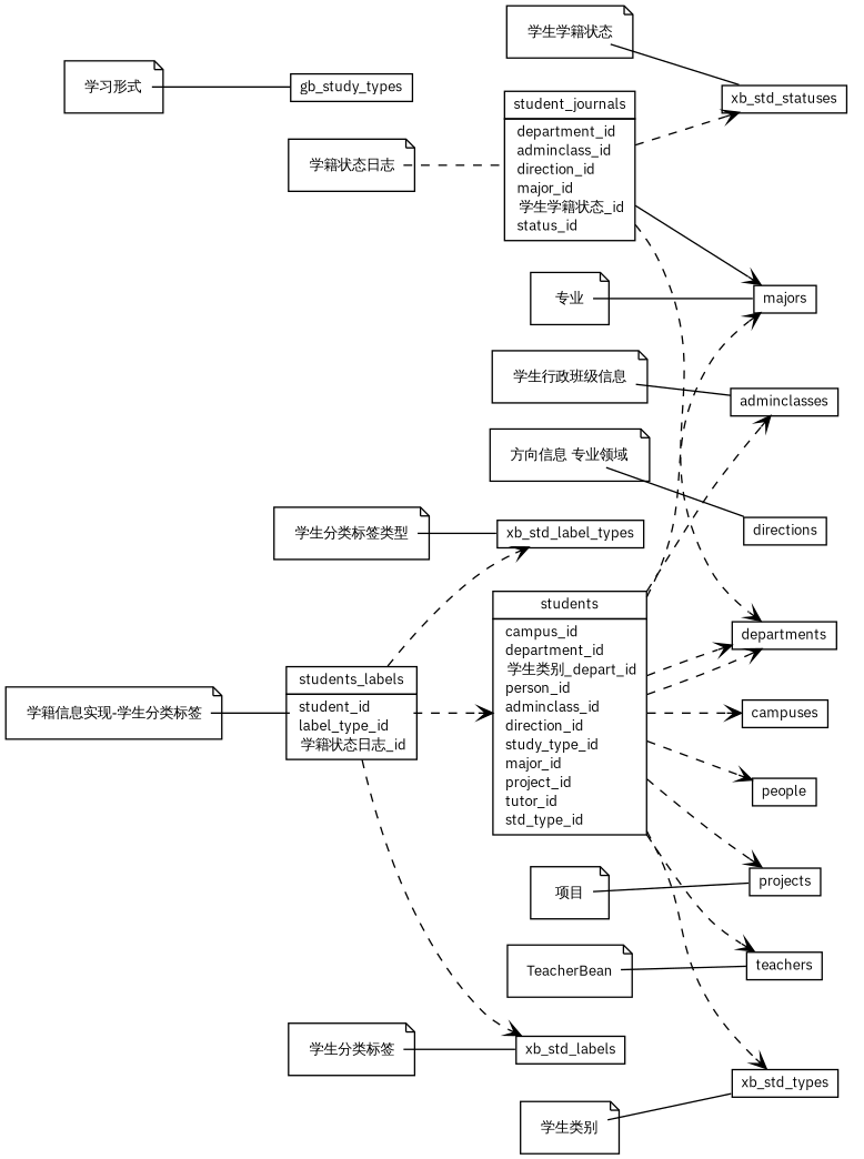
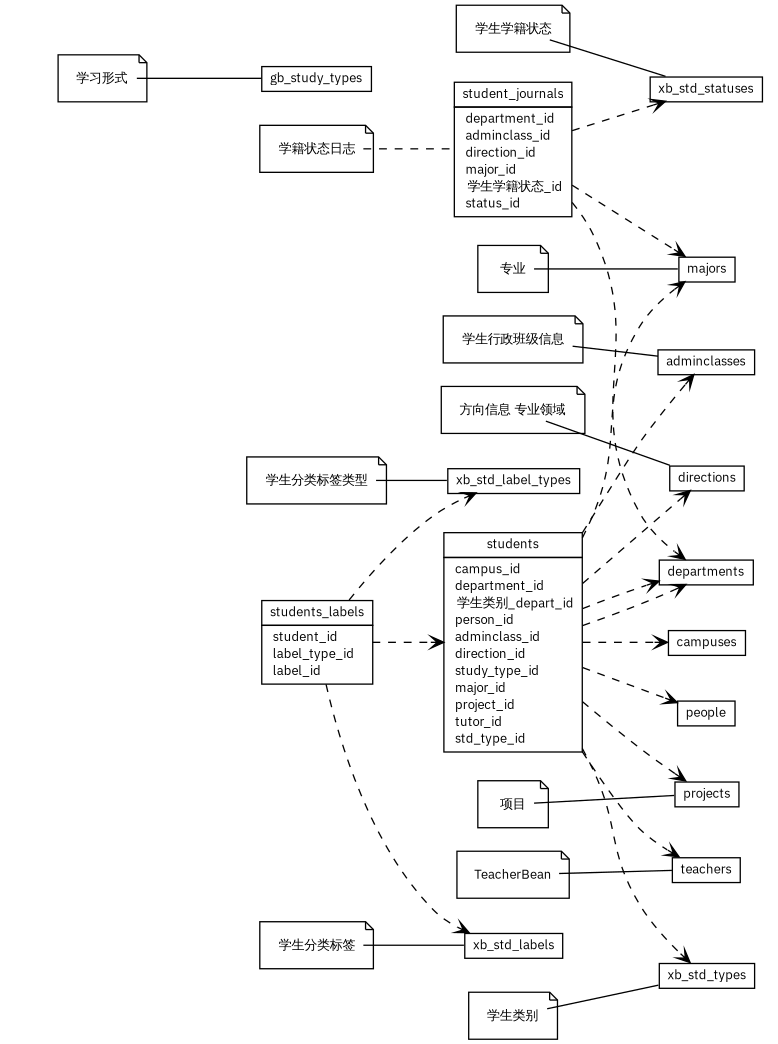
  digraph {
    fontname="IBM Plex Sans"
    nodesep=0.25
    rankdir=LR
    ranksep=0.5
    node [fontcolor=black fontname="IBM Plex Sans" fontsize=10.0 shape=plaintext]
    edge [arrowhead=open color=black fontcolor=black fontname="IBM Plex Sans" fontsize=10.0 headport=p labelfontname=Helvetica labelfontsize=10 style=dashed tailport=p]
    n1 [label=<<table title="students" border="0" cellborder="1" cellspacing="0" cellpadding="2" port="p"> 		<tr><td><table border="0" cellspacing="0" cellpadding="1"> <tr><td align="center" balign="center"> students </td></tr> 		</table></td></tr> 		<tr><td><table border="0" cellspacing="0" cellpadding="1"> <tr><td align="left" balign="left">  campus_id </td></tr> <tr><td align="left" balign="left">  department_id </td></tr> <tr><td align="left" balign="left">  学生类别_depart_id </td></tr> <tr><td align="left" balign="left">  person_id </td></tr> <tr><td align="left" balign="left">  adminclass_id </td></tr> <tr><td align="left" balign="left">  direction_id </td></tr> <tr><td align="left" balign="left">  study_type_id </td></tr> <tr><td align="left" balign="left">  major_id </td></tr> <tr><td align="left" balign="left">  project_id </td></tr> <tr><td align="left" balign="left">  tutor_id </td></tr> <tr><td align="left" balign="left">  std_type_id </td></tr> 		</table></td></tr> 		</table>>]
    n2 [label=<<table title="campuses" border="0" cellborder="1" cellspacing="0" cellpadding="2" port="p"> 		<tr><td><table border="0" cellspacing="0" cellpadding="1"> <tr><td align="center" balign="center"> campuses </td></tr> 		</table></td></tr> 		</table>>]
    n3 [label=<<table title="departments" border="0" cellborder="1" cellspacing="0" cellpadding="2" port="p"> 		<tr><td><table border="0" cellspacing="0" cellpadding="1"> <tr><td align="center" balign="center"> departments </td></tr> 		</table></td></tr> 		</table>>]
    n4 [label=<<table title="people" border="0" cellborder="1" cellspacing="0" cellpadding="2" port="p"> 		<tr><td><table border="0" cellspacing="0" cellpadding="1"> <tr><td align="center" balign="center"> people </td></tr> 		</table></td></tr> 		</table>>]
    n5 [label=<<table title="adminclasses" border="0" cellborder="1" cellspacing="0" cellpadding="2" port="p"> 		<tr><td><table border="0" cellspacing="0" cellpadding="1"> <tr><td align="center" balign="center"> adminclasses </td></tr> 		</table></td></tr> 		</table>>]
    n6 [label=<<table title="directions" border="0" cellborder="1" cellspacing="0" cellpadding="2" port="p"> 		<tr><td><table border="0" cellspacing="0" cellpadding="1"> <tr><td align="center" balign="center"> directions </td></tr> 		</table></td></tr> 		</table>>]
    n7 [label=<<table title="majors" border="0" cellborder="1" cellspacing="0" cellpadding="2" port="p"> 		<tr><td><table border="0" cellspacing="0" cellpadding="1"> <tr><td align="center" balign="center"> majors </td></tr> 		</table></td></tr> 		</table>>]
    n8 [label=<<table title="projects" border="0" cellborder="1" cellspacing="0" cellpadding="2" port="p"> 		<tr><td><table border="0" cellspacing="0" cellpadding="1"> <tr><td align="center" balign="center"> projects </td></tr> 		</table></td></tr> 		</table>>]
    n9 [label=<<table title="teachers" border="0" cellborder="1" cellspacing="0" cellpadding="2" port="p"> 		<tr><td><table border="0" cellspacing="0" cellpadding="1"> <tr><td align="center" balign="center"> teachers </td></tr> 		</table></td></tr> 		</table>>]
    n10 [label=<<table title="xb_std_types" border="0" cellborder="1" cellspacing="0" cellpadding="2" port="p"> 		<tr><td><table border="0" cellspacing="0" cellpadding="1"> <tr><td align="center" balign="center"> xb_std_types </td></tr> 		</table></td></tr> 		</table>>]
    n11 [label=<<table title="gb_study_types" border="0" cellborder="1" cellspacing="0" cellpadding="2" port="p"> 		<tr><td><table border="0" cellspacing="0" cellpadding="1"> <tr><td align="center" balign="center"> gb_study_types </td></tr> 		</table></td></tr> 		</table>>]
    n12 [label=<<table title="student_journals" border="0" cellborder="1" cellspacing="0" cellpadding="2" port="p"> 		<tr><td><table border="0" cellspacing="0" cellpadding="1"> <tr><td align="center" balign="center"> student_journals </td></tr> 		</table></td></tr> 		<tr><td><table border="0" cellspacing="0" cellpadding="1"> <tr><td align="left" balign="left">  department_id </td></tr> <tr><td align="left" balign="left">  adminclass_id </td></tr> <tr><td align="left" balign="left">  direction_id </td></tr> <tr><td align="left" balign="left">  major_id </td></tr> <tr><td align="left" balign="left">  学生学籍状态_id </td></tr> <tr><td align="left" balign="left">  status_id </td></tr> 		</table></td></tr> 		</table>>]
    n13 [label=<<table title="xb_std_statuses" border="0" cellborder="1" cellspacing="0" cellpadding="2" port="p"> 		<tr><td><table border="0" cellspacing="0" cellpadding="1"> <tr><td align="center" balign="center"> xb_std_statuses </td></tr> 		</table></td></tr> 		</table>>]
    n14 [label=<<table title="student_journals" border="0" cellborder="0" cellspacing="0" cellpadding="2" port="p"> 		<tr><td><table border="0" cellspacing="0" cellpadding="1"> <tr><td align="left" balign="left"> 学籍状态日志 </td></tr> 		</table></td></tr> 		</table>> shape=note]
-   n15 [label=<<table title="students_labels" border="0" cellborder="1" cellspacing="0" cellpadding="2" port="p"> 		<tr><td><table border="0" cellspacing="0" cellpadding="1"> <tr><td align="center" balign="center"> students_labels </td></tr> 		</table></td></tr> 		<tr><td><table border="0" cellspacing="0" cellpadding="1"> <tr><td align="left" balign="left">  student_id </td></tr> <tr><td align="left" balign="left">  label_type_id </td></tr> <tr><td align="left" balign="left">  学籍状态日志_id </td></tr> 		</table></td></tr> 		</table>>]
+   n15 [label=<<table title="students_labels" border="0" cellborder="1" cellspacing="0" cellpadding="2" port="p"> 		<tr><td><table border="0" cellspacing="0" cellpadding="1"> <tr><td align="center" balign="center"> students_labels </td></tr> 		</table></td></tr> 		<tr><td><table border="0" cellspacing="0" cellpadding="1"> <tr><td align="left" balign="left">  student_id </td></tr> <tr><td align="left" balign="left">  label_type_id </td></tr> <tr><td align="left" balign="left">  label_id </td></tr> 		</table></td></tr> 		</table>>]
    n16 [label=<<table title="xb_std_label_types" border="0" cellborder="1" cellspacing="0" cellpadding="2" port="p"> 		<tr><td><table border="0" cellspacing="0" cellpadding="1"> <tr><td align="center" balign="center"> xb_std_label_types </td></tr> 		</table></td></tr> 		</table>>]
    n17 [label=<<table title="xb_std_labels" border="0" cellborder="1" cellspacing="0" cellpadding="2" port="p"> 		<tr><td><table border="0" cellspacing="0" cellpadding="1"> <tr><td align="center" balign="center"> xb_std_labels </td></tr> 		</table></td></tr> 		</table>>]
-   n18 [label=<<table title="students_labels" border="0" cellborder="0" cellspacing="0" cellpadding="2" port="p"> 		<tr><td><table border="0" cellspacing="0" cellpadding="1"> <tr><td align="left" balign="left"> 学籍信息实现-学生分类标签 </td></tr> 		</table></td></tr> 		</table>> shape=note]
    n19 [label=<<table title="adminclasses" border="0" cellborder="0" cellspacing="0" cellpadding="2" port="p"> 		<tr><td><table border="0" cellspacing="0" cellpadding="1"> <tr><td align="left" balign="left"> 学生行政班级信息 </td></tr> 		</table></td></tr> 		</table>> shape=note]
    n20 [label=<<table title="directions" border="0" cellborder="0" cellspacing="0" cellpadding="2" port="p"> 		<tr><td><table border="0" cellspacing="0" cellpadding="1"> <tr><td align="left" balign="left"> 方向信息 专业领域 </td></tr> 		</table></td></tr> 		</table>> shape=note]
    n21 [label=<<table title="gb_study_types" border="0" cellborder="0" cellspacing="0" cellpadding="2" port="p"> 		<tr><td><table border="0" cellspacing="0" cellpadding="1"> <tr><td align="left" balign="left"> 学习形式 </td></tr> 		</table></td></tr> 		</table>> shape=note]
    n22 [label=<<table title="majors" border="0" cellborder="0" cellspacing="0" cellpadding="2" port="p"> 		<tr><td><table border="0" cellspacing="0" cellpadding="1"> <tr><td align="left" balign="left"> 专业 </td></tr> 		</table></td></tr> 		</table>> shape=note]
    n23 [label=<<table title="projects" border="0" cellborder="0" cellspacing="0" cellpadding="2" port="p"> 		<tr><td><table border="0" cellspacing="0" cellpadding="1"> <tr><td align="left" balign="left"> 项目 </td></tr> 		</table></td></tr> 		</table>> shape=note]
    n24 [label=<<table title="teachers" border="0" cellborder="0" cellspacing="0" cellpadding="2" port="p"> 		<tr><td><table border="0" cellspacing="0" cellpadding="1"> <tr><td align="left" balign="left"> TeacherBean </td></tr> 		</table></td></tr> 		</table>> shape=note]
    n25 [label=<<table title="xb_std_types" border="0" cellborder="0" cellspacing="0" cellpadding="2" port="p"> 		<tr><td><table border="0" cellspacing="0" cellpadding="1"> <tr><td align="left" balign="left"> 学生类别 </td></tr> 		</table></td></tr> 		</table>> shape=note]
    n26 [label=<<table title="xb_std_statuses" border="0" cellborder="0" cellspacing="0" cellpadding="2" port="p"> 		<tr><td><table border="0" cellspacing="0" cellpadding="1"> <tr><td align="left" balign="left"> 学生学籍状态 </td></tr> 		</table></td></tr> 		</table>> shape=note]
    n27 [label=<<table title="xb_std_label_types" border="0" cellborder="0" cellspacing="0" cellpadding="2" port="p"> 		<tr><td><table border="0" cellspacing="0" cellpadding="1"> <tr><td align="left" balign="left"> 学生分类标签类型 </td></tr> 		</table></td></tr> 		</table>> shape=note]
    n28 [label=<<table title="xb_std_labels" border="0" cellborder="0" cellspacing="0" cellpadding="2" port="p"> 		<tr><td><table border="0" cellspacing="0" cellpadding="1"> <tr><td align="left" balign="left"> 学生分类标签 </td></tr> 		</table></td></tr> 		</table>> shape=note]
    n1 -> n2
    n1 -> n3
    n1 -> n3
    n1 -> n4
    n1 -> n5
+   n1 -> n6
    n1 -> n7
    n1 -> n8
    n1 -> n9
    n1 -> n10
    n12 -> n3
-   n12 -> n7 [style=solid]
+   n12 -> n7
    n12 -> n13
    n14 -> n12 [arrowhead=none fontsize=10 color="" fontcolor=""]
    n15 -> n1
    n15 -> n16
    n15 -> n17
-   n18 -> n15 [arrowhead=none fontsize=10 color="" fontcolor="" style=""]
    n19 -> n5 [arrowhead=none fontsize=10 color="" fontcolor="" style=""]
    n20 -> n6 [arrowhead=none fontsize=10 color="" fontcolor="" style=""]
    n21 -> n11 [arrowhead=none fontsize=10 color="" fontcolor="" style=""]
    n22 -> n7 [arrowhead=none fontsize=10 color="" fontcolor="" style=""]
    n23 -> n8 [arrowhead=none fontsize=10 color="" fontcolor="" style=""]
    n24 -> n9 [arrowhead=none fontsize=10 color="" fontcolor="" style=""]
    n25 -> n10 [arrowhead=none fontsize=10 color="" fontcolor="" style=""]
    n26 -> n13 [arrowhead=none fontsize=10 color="" fontcolor="" style=""]
    n27 -> n16 [arrowhead=none fontsize=10 color="" fontcolor="" style=""]
    n28 -> n17 [arrowhead=none fontsize=10 color="" fontcolor="" style=""]
  }
